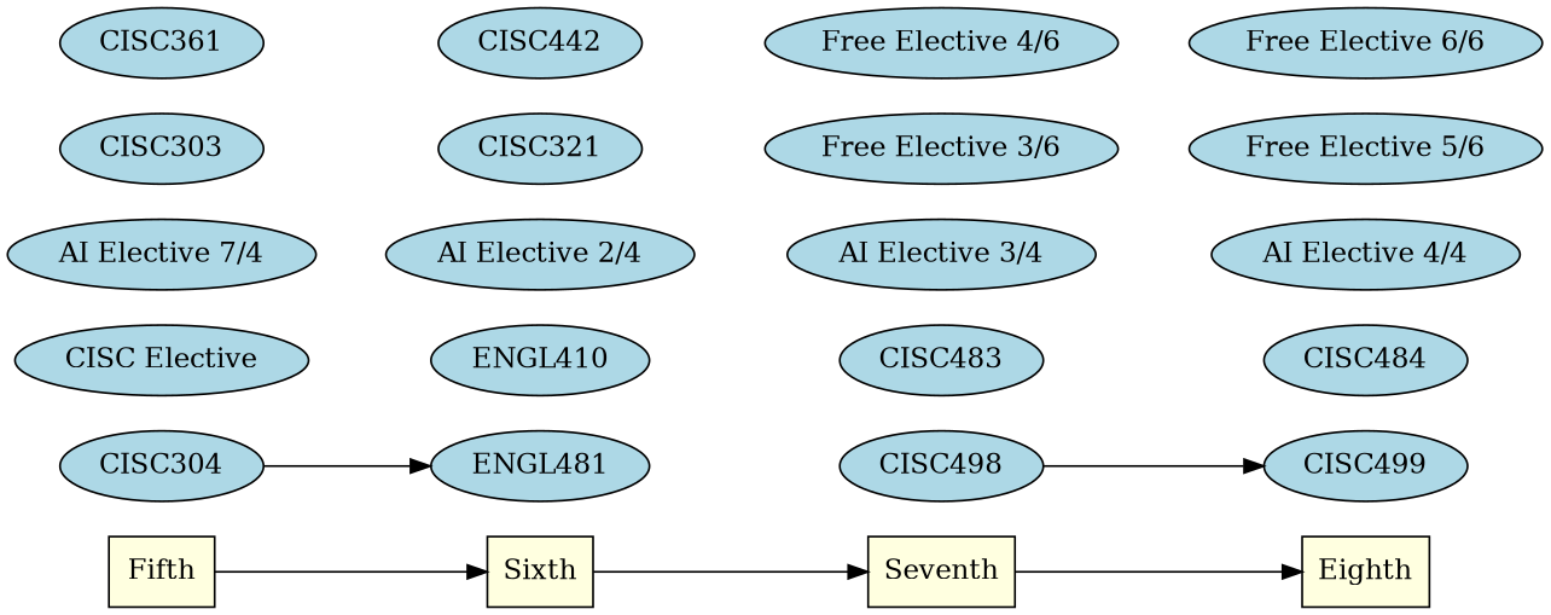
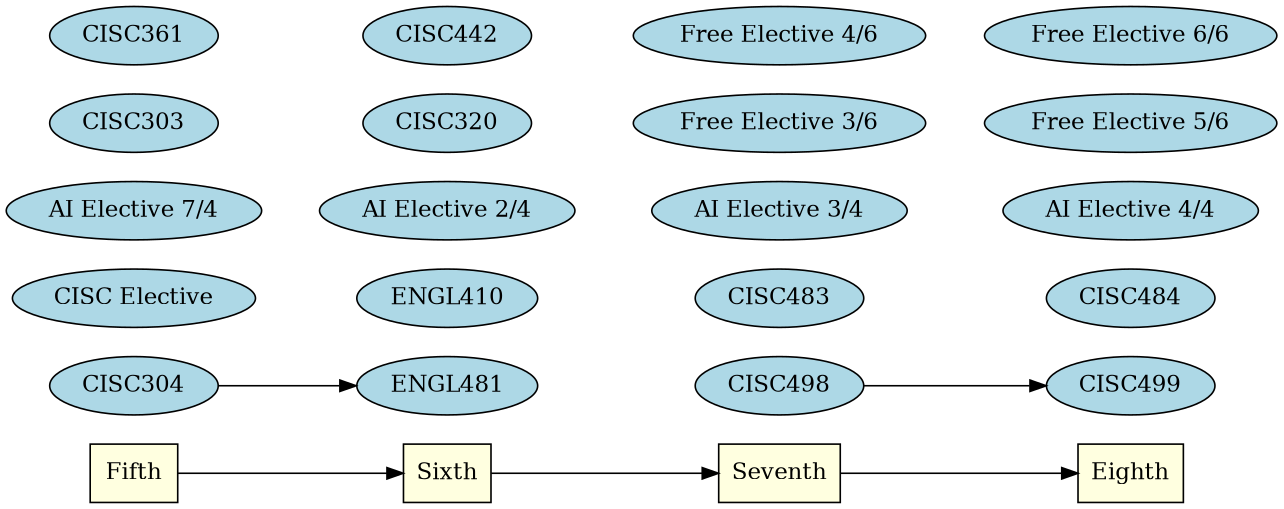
  digraph {
    rankdir=LR
    node [fillcolor=lightblue style=filled]
    Fifth [fillcolor=lightyellow shape=box]
    CISC304
    "CISC Elective"
    n4 [label="AI Elective 7/4"]
    CISC303
    CISC361
    Sixth [fillcolor=lightyellow shape=box]
    ENGL410
    "AI Elective 2/4"
-   CISC320 [label=CISC321]
+   CISC320
    CISC442
    n12 [label=ENGL481]
    Seventh [fillcolor=lightyellow shape=box]
    CISC498
    CISC483
    "AI Elective 3/4"
    "Free Elective 3/6"
    "Free Elective 4/6"
    Eighth [fillcolor=lightyellow shape=box]
    CISC499
    CISC484
    "AI Elective 4/4"
    "Free Elective 5/6"
    "Free Elective 6/6"
    subgraph sub_1 {
      rank=same
      Fifth
      CISC304
      "CISC Elective"
      n4
      CISC303
      CISC361
    }
    subgraph sub_2 {
      rank=same
      Sixth
      ENGL410
      "AI Elective 2/4"
      CISC320
      CISC442
      n12
    }
    subgraph sub_3 {
      rank=same
      Seventh
      CISC498
      CISC483
      "AI Elective 3/4"
      "Free Elective 3/6"
      "Free Elective 4/6"
    }
    subgraph sub_4 {
      rank=same
      Eighth
      CISC499
      CISC484
      "AI Elective 4/4"
      "Free Elective 5/6"
      "Free Elective 6/6"
    }
    Fifth -> Sixth
    CISC304 -> n12
    Sixth -> Seventh
    Seventh -> Eighth
    CISC498 -> CISC499
  }
